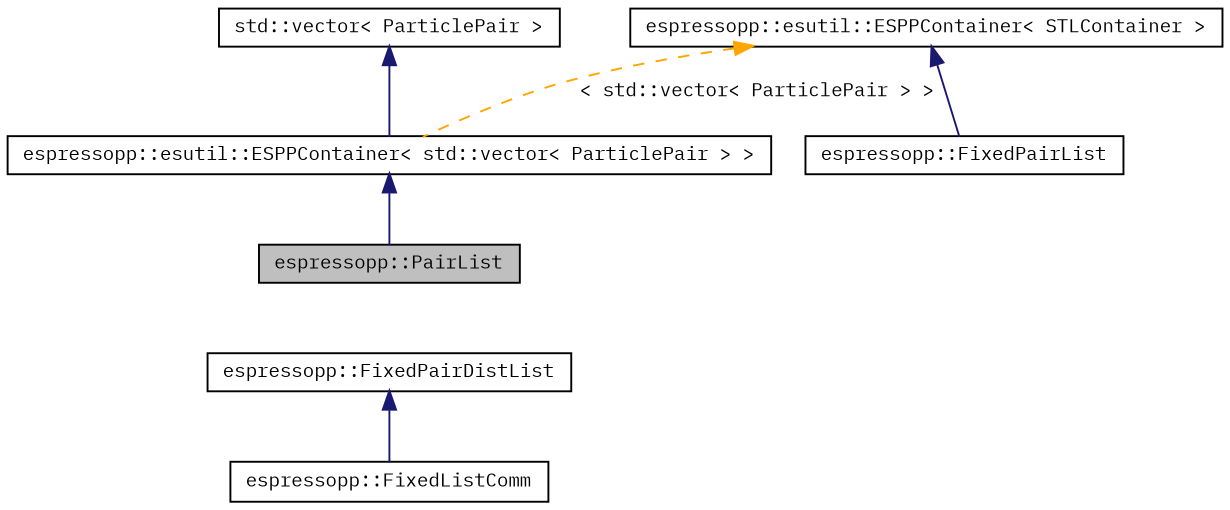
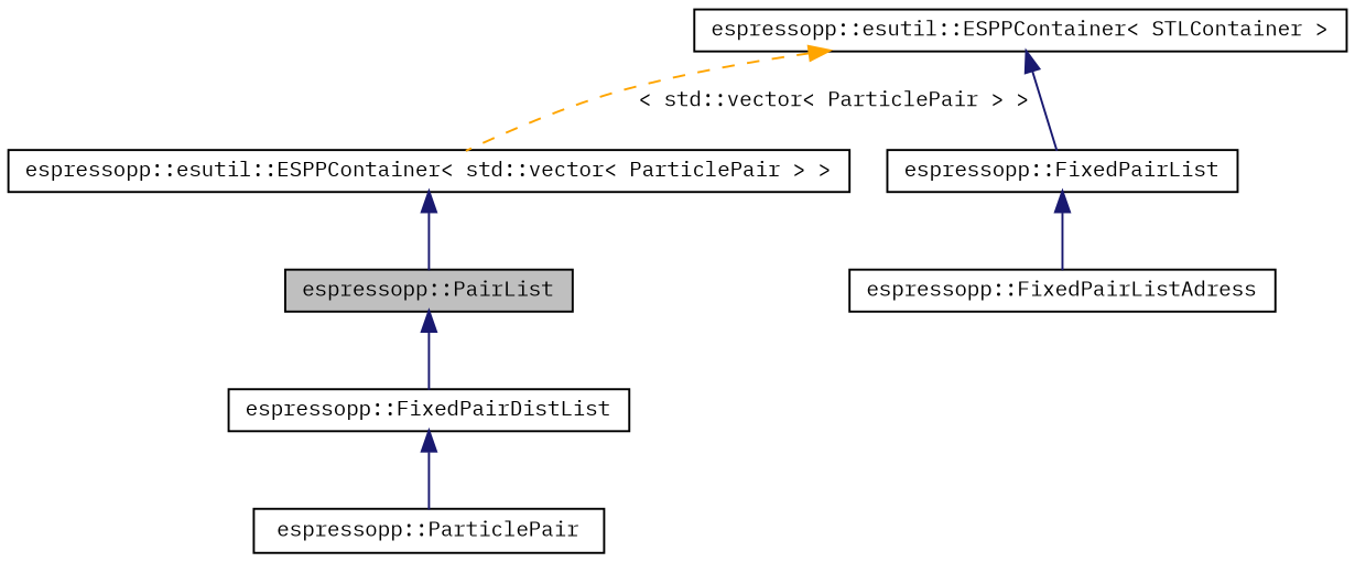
  digraph {
    fontname="IBM Plex Mono"
    node [color=black fillcolor=white fontname="IBM Plex Mono" fontsize=10 shape=record style=filled]
    edge [color=midnightblue dir=back fontname="IBM Plex Mono" fontsize=10 labelfontname=Helvetica labelfontsize=10 style=solid]
    n1 [fillcolor=grey75 fontcolor=black height=0.2 label="espressopp::PairList" width=0.4]
    n2 [height=0.2 label="espressopp::FixedPairDistList" width=0.4]
-   n3 [height=0.2 label="espressopp::FixedListComm" width=0.4]
+   n3 [height=0.2 label="espressopp::ParticlePair" width=0.4]
    n4 [height=0.2 label="espressopp::FixedPairList" width=0.4]
+   n5 [height=0.2 label="espressopp::FixedPairListAdress" width=0.4]
    n6 [height=0.2 label="espressopp::esutil::ESPPContainer\< std::vector\< ParticlePair \> \>" width=0.4]
-   n7 [height=0.2 label="std::vector\< ParticlePair \>" width=0.4]
    n8 [height=0.2 label="espressopp::esutil::ESPPContainer\< STLContainer \>" width=0.4]
+   n1 -> n2
    n2 -> n3
+   n4 -> n5
    n6 -> n1
-   n7 -> n6
    n8 -> n4
    n8 -> n6 [color=orange label=" \< std::vector\< ParticlePair \> \>" style=dashed]
  }
